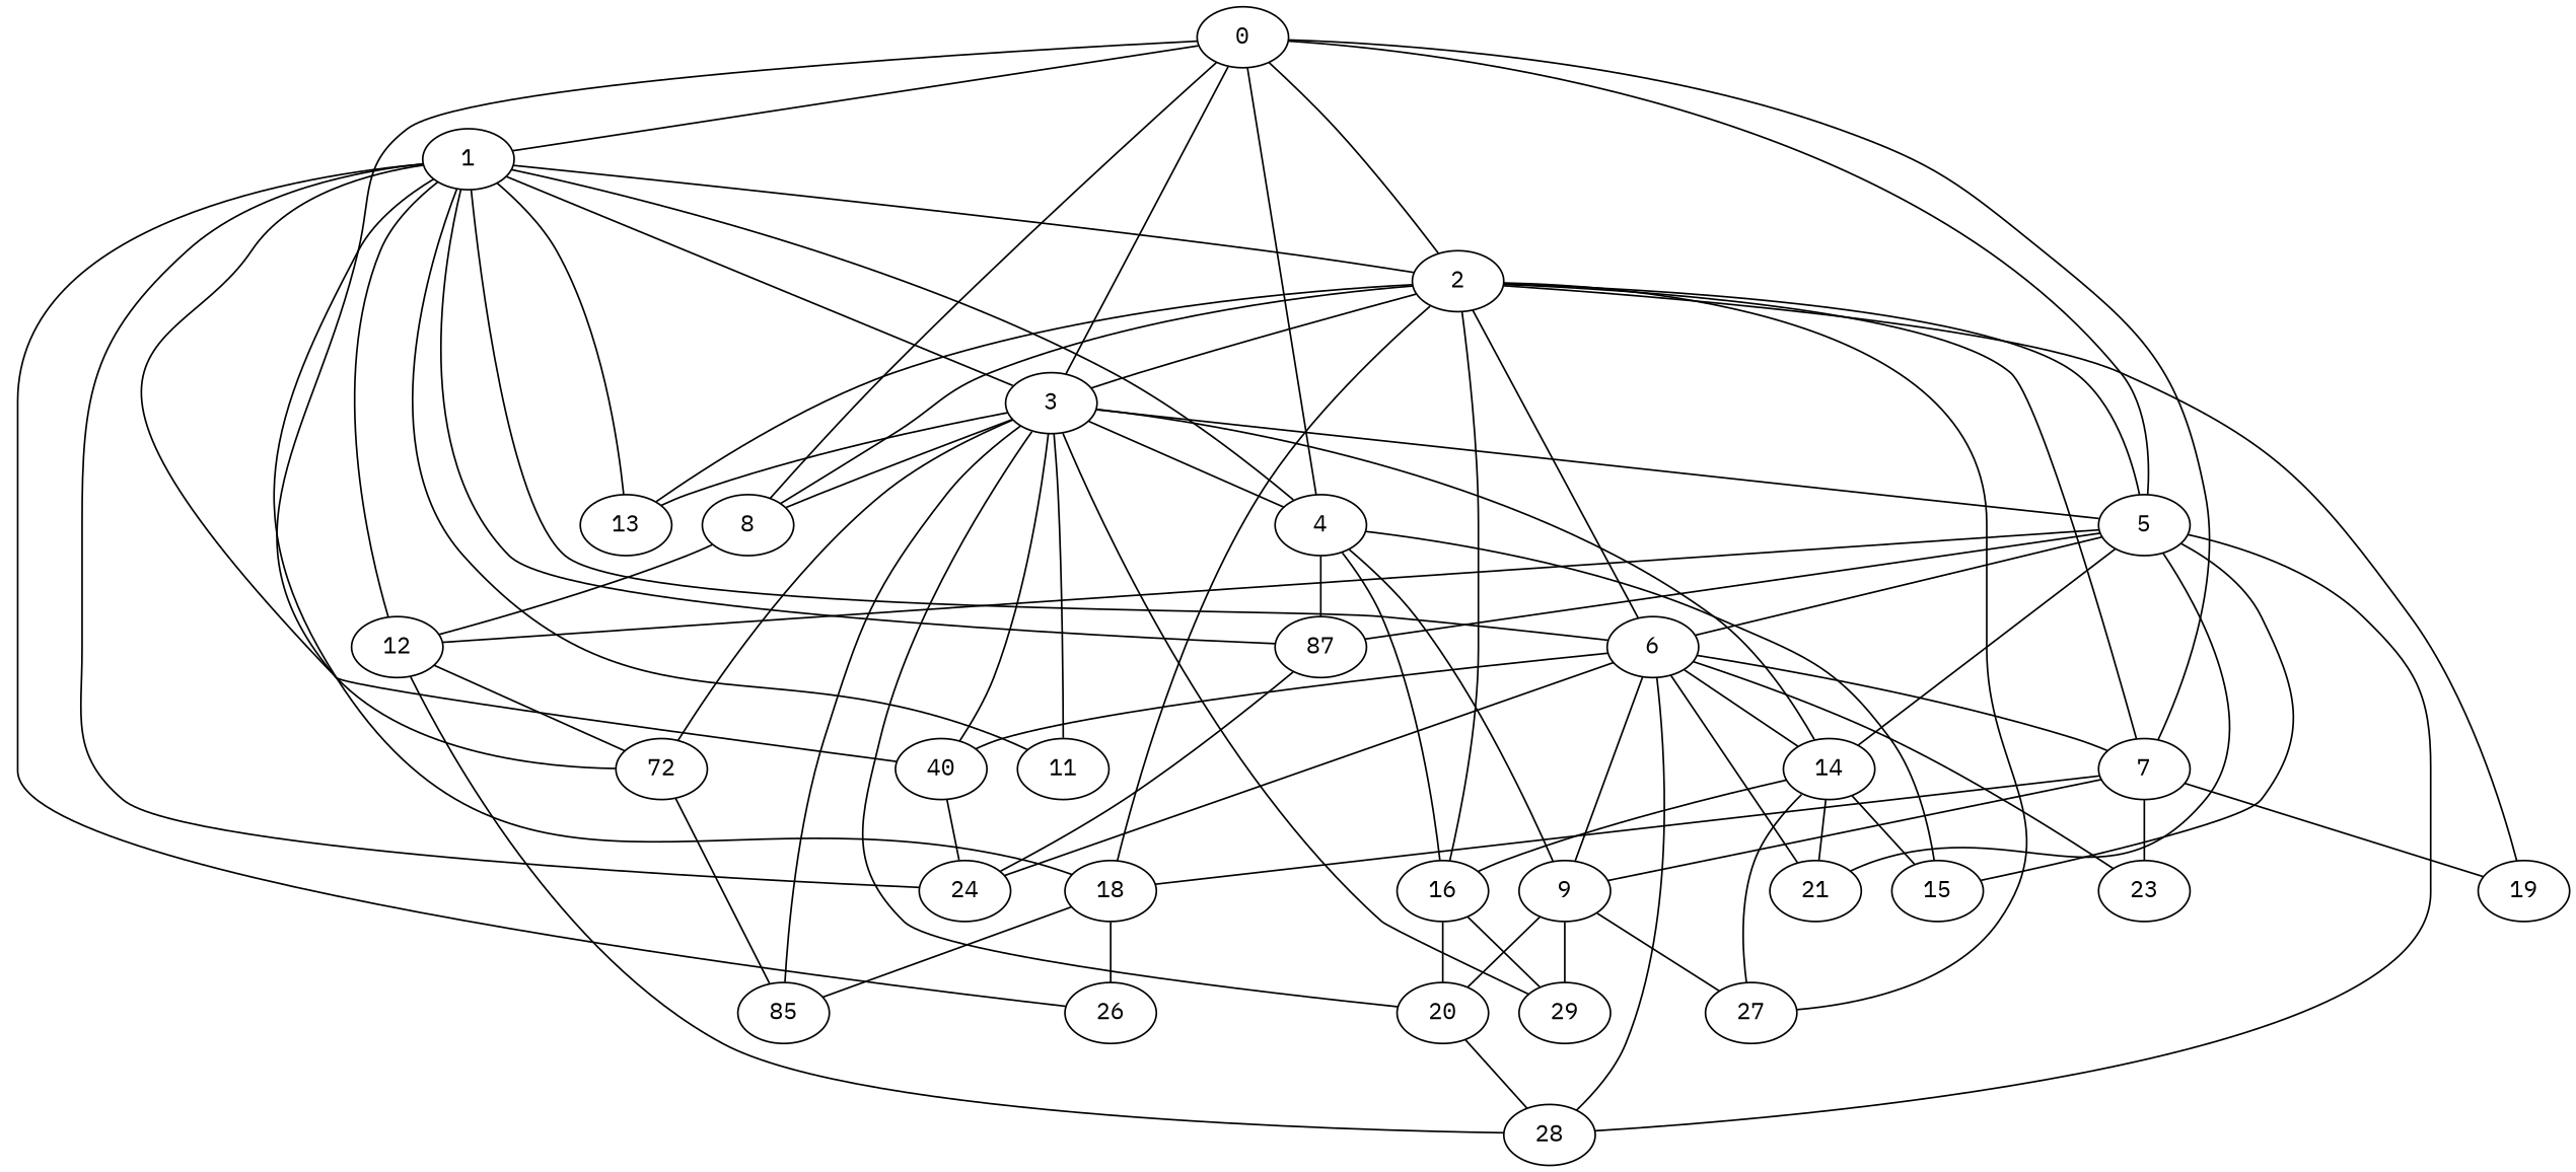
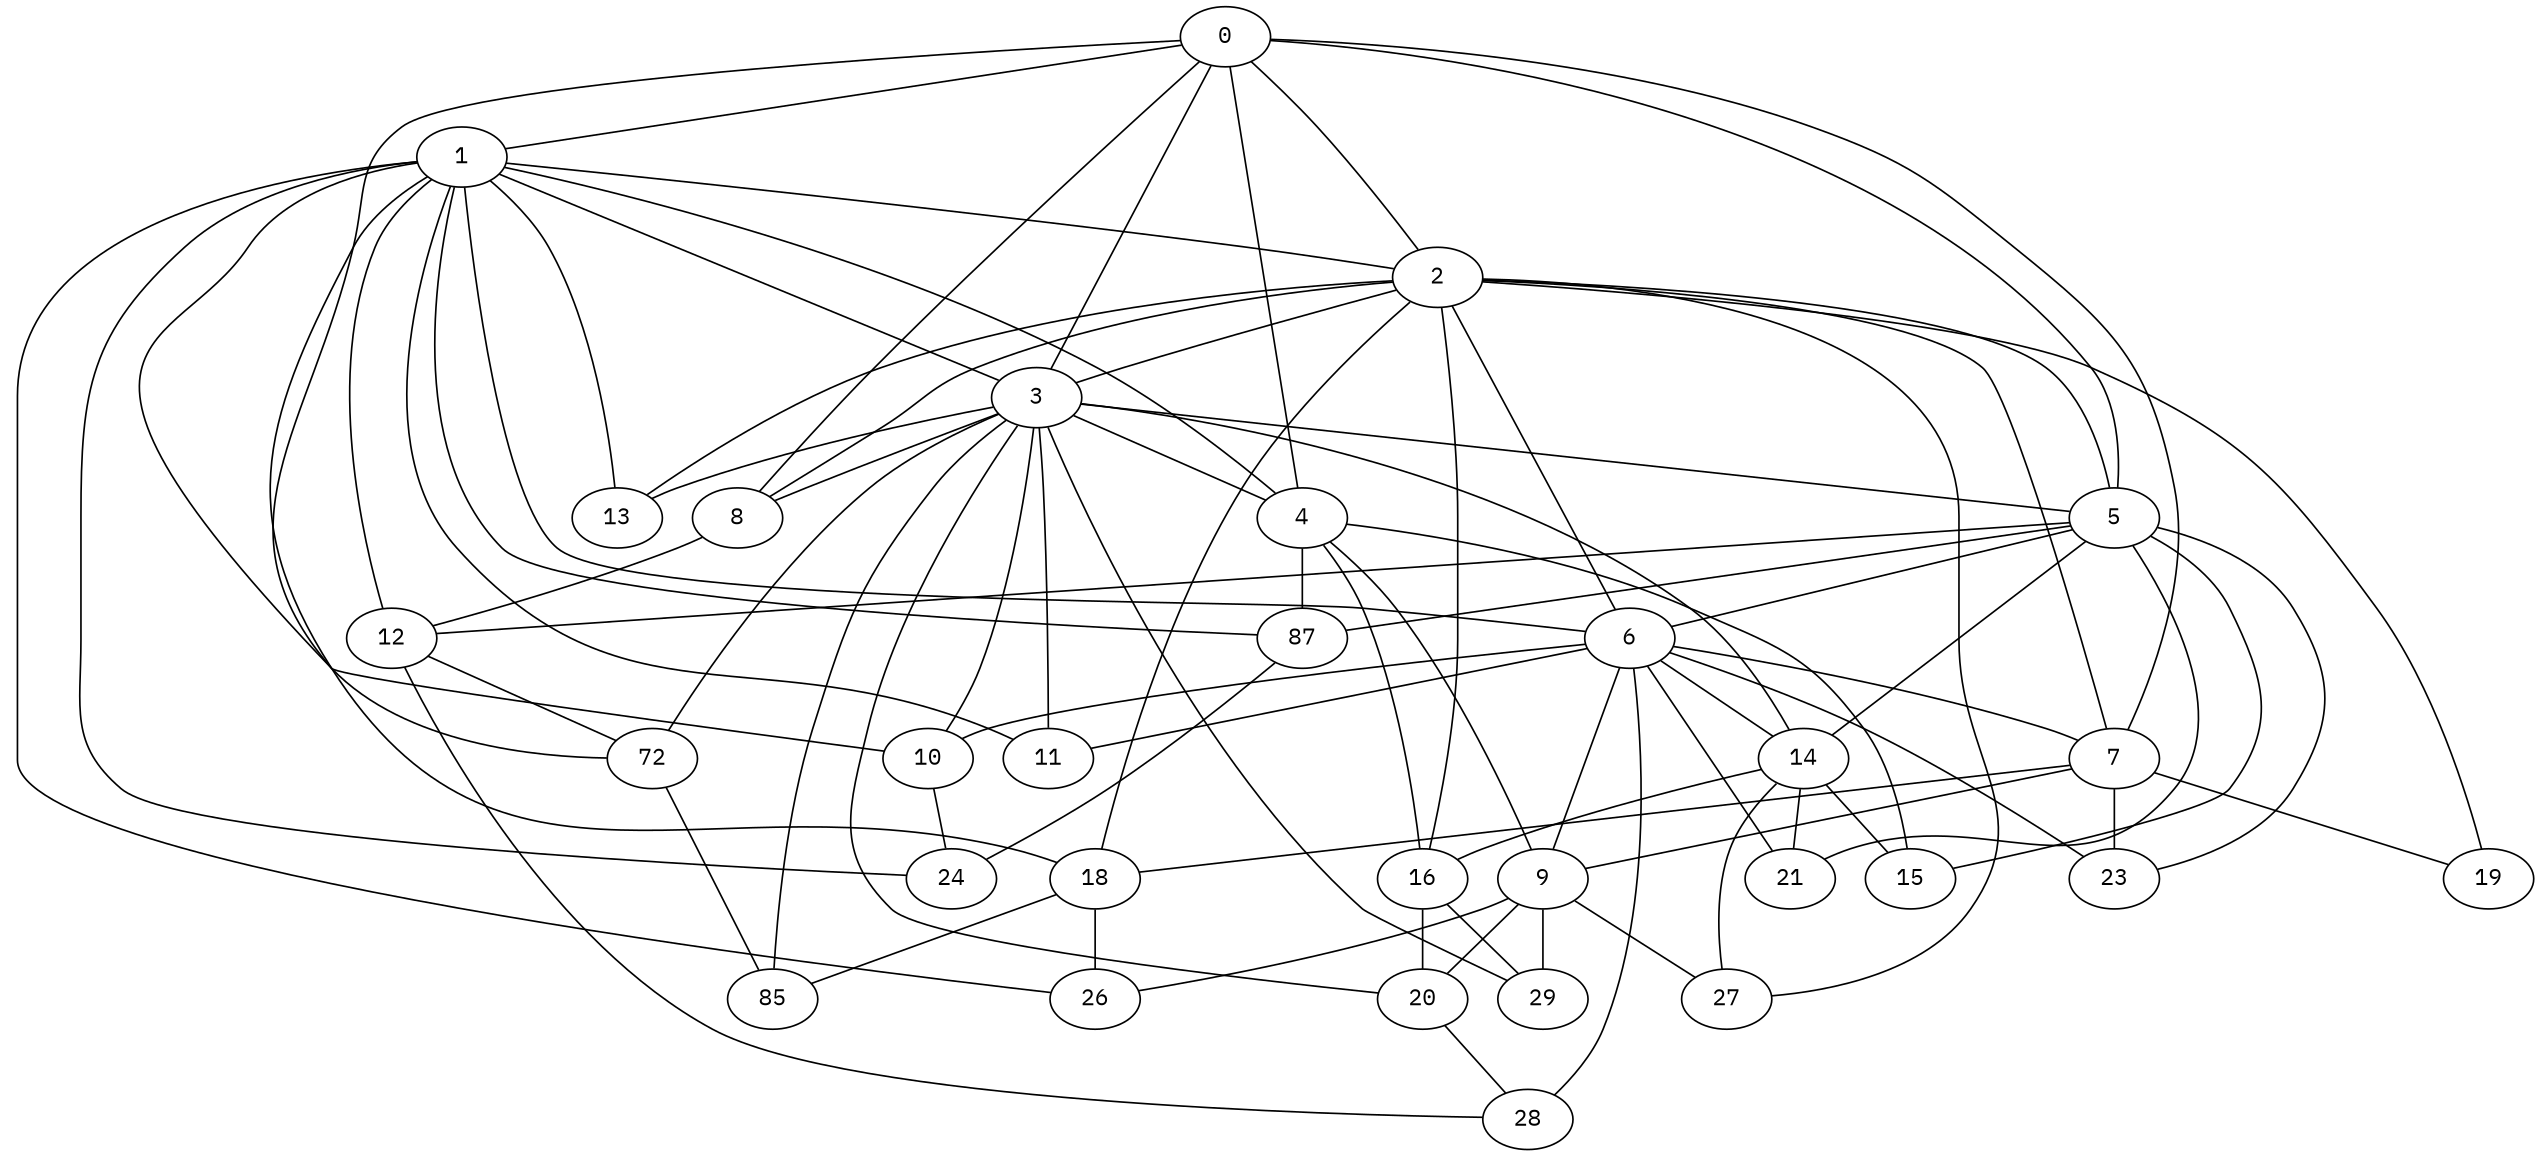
  graph {
    fontname="IBM Plex Mono"
    node [fontname="IBM Plex Mono"]
    edge [fontname="IBM Plex Mono"]
    0
    1
    2
    3
    4
    5
    7
    8
-   10 [label=40]
+   10
    6
    11
    12
    13
    n14 [label=87]
    18
    n16 [label=72]
    24
    26
    16
    19
    27
    14
    20
    n24 [label=85]
    29
    9
    15
    21
    23
    28
    0 -- 1
    0 -- 2
    0 -- 3
    0 -- 4
    0 -- 5
    0 -- 7
    0 -- 8
    0 -- 10
    1 -- 2
    1 -- 3
    1 -- 4
    1 -- 6
    1 -- 11
    1 -- 12
    1 -- 13
    1 -- n14
    1 -- 18
    1 -- n16
    1 -- 24
    1 -- 26
    2 -- 3
    2 -- 5
    2 -- 7
    2 -- 8
    2 -- 6
    2 -- 13
    2 -- 18
    2 -- 16
    2 -- 19
    2 -- 27
    3 -- 4
    3 -- 5
    3 -- 8
    3 -- 10
    3 -- 11
    3 -- 13
    3 -- n16
    3 -- 14
    3 -- 20
    3 -- n24
    3 -- 29
    4 -- n14
    4 -- 16
    4 -- 9
    4 -- 15
    5 -- 6
    5 -- 12
    5 -- n14
    5 -- 14
    5 -- 15
    5 -- 21
-   5 -- 28
+   5 -- 23
    7 -- 18
    7 -- 19
    7 -- 9
    7 -- 23
    8 -- 12
    10 -- 24
    6 -- 7
    6 -- 10
-   6 -- 24
+   6 -- 11
    6 -- 14
    6 -- 9
    6 -- 21
    6 -- 23
    6 -- 28
    12 -- n16
    12 -- 28
    n14 -- 24
    18 -- 26
    18 -- n24
    n16 -- n24
    16 -- 20
    16 -- 29
    14 -- 16
    14 -- 27
    14 -- 15
    14 -- 21
    20 -- 28
+   9 -- 26
    9 -- 27
    9 -- 20
    9 -- 29
  }
